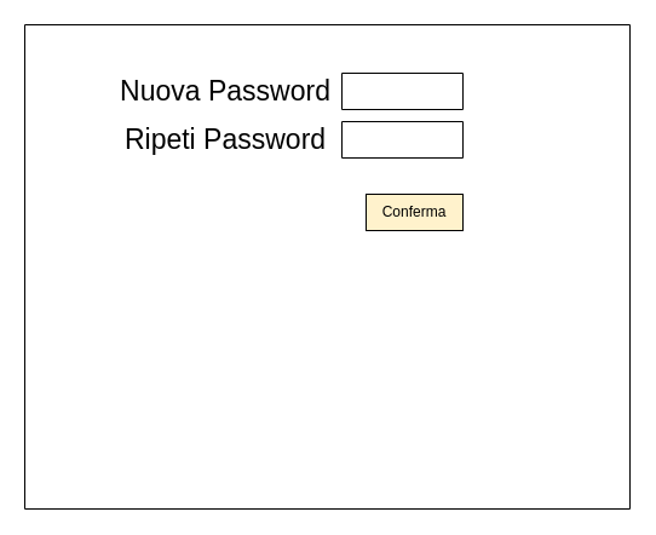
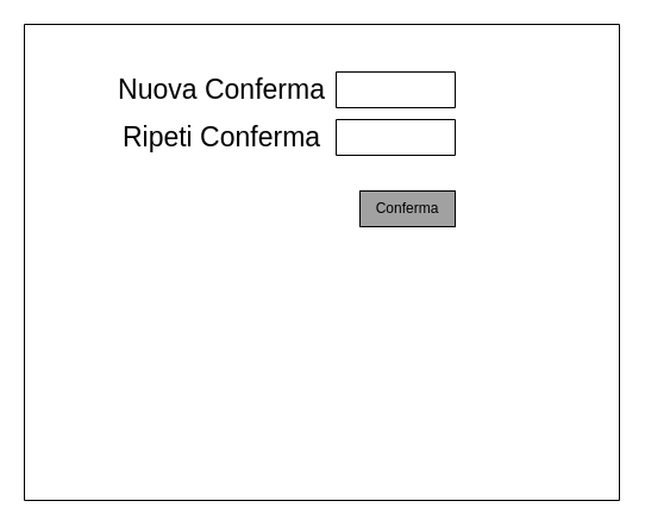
  <mxCell id="0" />
  <mxCell id="1" parent="0" />
  <mxCell id="2" value="" style="endArrow=none;html=1;" edge="1" parent="1"><mxGeometry width="50" height="50" relative="1" as="geometry"><mxPoint x="20" y="20" as="sourcePoint" /><mxPoint x="520" y="20" as="targetPoint" /></mxGeometry></mxCell>
  <mxCell id="3" value="" style="endArrow=none;html=1;" edge="1" parent="1"><mxGeometry width="50" height="50" relative="1" as="geometry"><mxPoint x="20" y="420" as="sourcePoint" /><mxPoint x="520" y="420" as="targetPoint" /></mxGeometry></mxCell>
  <mxCell id="4" value="" style="endArrow=none;html=1;" edge="1" parent="1"><mxGeometry width="50" height="50" relative="1" as="geometry"><mxPoint x="20" y="420" as="sourcePoint" /><mxPoint x="20" y="20" as="targetPoint" /></mxGeometry></mxCell>
  <mxCell id="5" value="" style="endArrow=none;html=1;" edge="1" parent="1"><mxGeometry width="50" height="50" relative="1" as="geometry"><mxPoint x="520" y="20" as="sourcePoint" /><mxPoint x="520" y="420" as="targetPoint" /></mxGeometry></mxCell>
- <mxCell id="6" value="Nuova Password" style="text;html=1;strokeColor=none;fillColor=none;align=center;verticalAlign=middle;whiteSpace=wrap;rounded=0;fontSize=23;" vertex="1" parent="1"><mxGeometry x="90" y="60" width="192" height="30" as="geometry" /></mxCell>
+ <mxCell id="6" value="Nuova Conferma" style="text;html=1;strokeColor=none;fillColor=none;align=center;verticalAlign=middle;whiteSpace=wrap;rounded=0;fontSize=23;" vertex="1" parent="1"><mxGeometry x="90" y="60" width="192" height="30" as="geometry" /></mxCell>
  <mxCell id="7" value="" style="endArrow=none;html=1;fontSize=23;" edge="1" parent="1"><mxGeometry width="50" height="50" relative="1" as="geometry"><mxPoint x="282" y="60" as="sourcePoint" /><mxPoint x="382" y="60" as="targetPoint" /></mxGeometry></mxCell>
  <mxCell id="8" value="" style="endArrow=none;html=1;fontSize=23;" edge="1" parent="1"><mxGeometry width="50" height="50" relative="1" as="geometry"><mxPoint x="282" y="90" as="sourcePoint" /><mxPoint x="382" y="90" as="targetPoint" /></mxGeometry></mxCell>
  <mxCell id="9" value="" style="endArrow=none;html=1;fontSize=23;" edge="1" parent="1"><mxGeometry width="50" height="50" relative="1" as="geometry"><mxPoint x="282" y="90" as="sourcePoint" /><mxPoint x="282" y="60" as="targetPoint" /></mxGeometry></mxCell>
  <mxCell id="10" value="" style="endArrow=none;html=1;fontSize=23;" edge="1" parent="1"><mxGeometry width="50" height="50" relative="1" as="geometry"><mxPoint x="382" y="90" as="sourcePoint" /><mxPoint x="382" y="60" as="targetPoint" /></mxGeometry></mxCell>
  <mxCell id="11" value="" style="endArrow=none;html=1;fontSize=23;" edge="1" parent="1"><mxGeometry width="50" height="50" relative="1" as="geometry"><mxPoint x="282" y="100" as="sourcePoint" /><mxPoint x="382" y="100" as="targetPoint" /></mxGeometry></mxCell>
  <mxCell id="12" value="" style="endArrow=none;html=1;fontSize=23;" edge="1" parent="1"><mxGeometry width="50" height="50" relative="1" as="geometry"><mxPoint x="282" y="130" as="sourcePoint" /><mxPoint x="382" y="130" as="targetPoint" /></mxGeometry></mxCell>
  <mxCell id="13" value="" style="endArrow=none;html=1;fontSize=23;" edge="1" parent="1"><mxGeometry width="50" height="50" relative="1" as="geometry"><mxPoint x="282" y="130" as="sourcePoint" /><mxPoint x="282" y="100" as="targetPoint" /></mxGeometry></mxCell>
  <mxCell id="14" value="" style="endArrow=none;html=1;fontSize=23;" edge="1" parent="1"><mxGeometry width="50" height="50" relative="1" as="geometry"><mxPoint x="382" y="130" as="sourcePoint" /><mxPoint x="382" y="100" as="targetPoint" /></mxGeometry></mxCell>
- <mxCell id="15" value="Ripeti Password" style="text;html=1;strokeColor=none;fillColor=none;align=center;verticalAlign=middle;whiteSpace=wrap;rounded=0;fontSize=23;" vertex="1" parent="1"><mxGeometry x="96" y="100" width="180" height="30" as="geometry" /></mxCell>
- <mxCell id="16" value="Conferma" style="rounded=0;whiteSpace=wrap;html=1;fillColor=#fff2cc;" vertex="1" parent="1"><mxGeometry x="302" y="160" width="80" height="30" as="geometry" /></mxCell>
+ <mxCell id="15" value="Ripeti Conferma" style="text;html=1;strokeColor=none;fillColor=none;align=center;verticalAlign=middle;whiteSpace=wrap;rounded=0;fontSize=23;" vertex="1" parent="1"><mxGeometry x="96" y="100" width="180" height="30" as="geometry" /></mxCell>
+ <mxCell id="16" value="Conferma" style="rounded=0;whiteSpace=wrap;html=1;fillColor=#A1A1A1;" vertex="1" parent="1"><mxGeometry x="302" y="160" width="80" height="30" as="geometry" /></mxCell>
